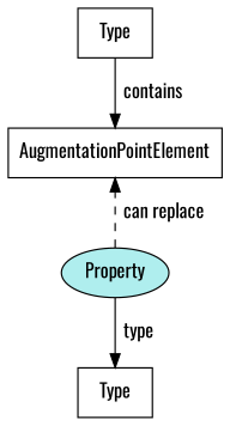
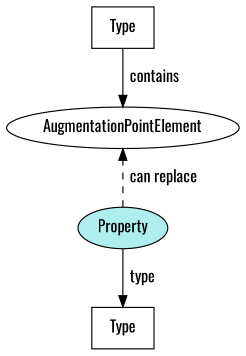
  digraph {
    rankdir=TB
    fontname=Oswald
    node [fontname=Oswald]
    edge [fontname=Oswald]
    n1 [label=Type shape=rect]
    n2 [fillcolor=paleturquoise label=Property style=filled]
-   n3 [label=AugmentationPointElement shape=box]
+   n3 [label=AugmentationPointElement]
    n4 [label=Type shape=rect]
    subgraph sub_1 {
      rank=source
      n1
    }
    subgraph sub_2 {
      rank=same
      n2
    }
    n1 -> n3 [label="  contains"]
    n2 -> n3 [label="  can replace" style=dashed]
    n2 -> n4 [label="  type"]
    n3 -> n2 [style=invis]
  }
